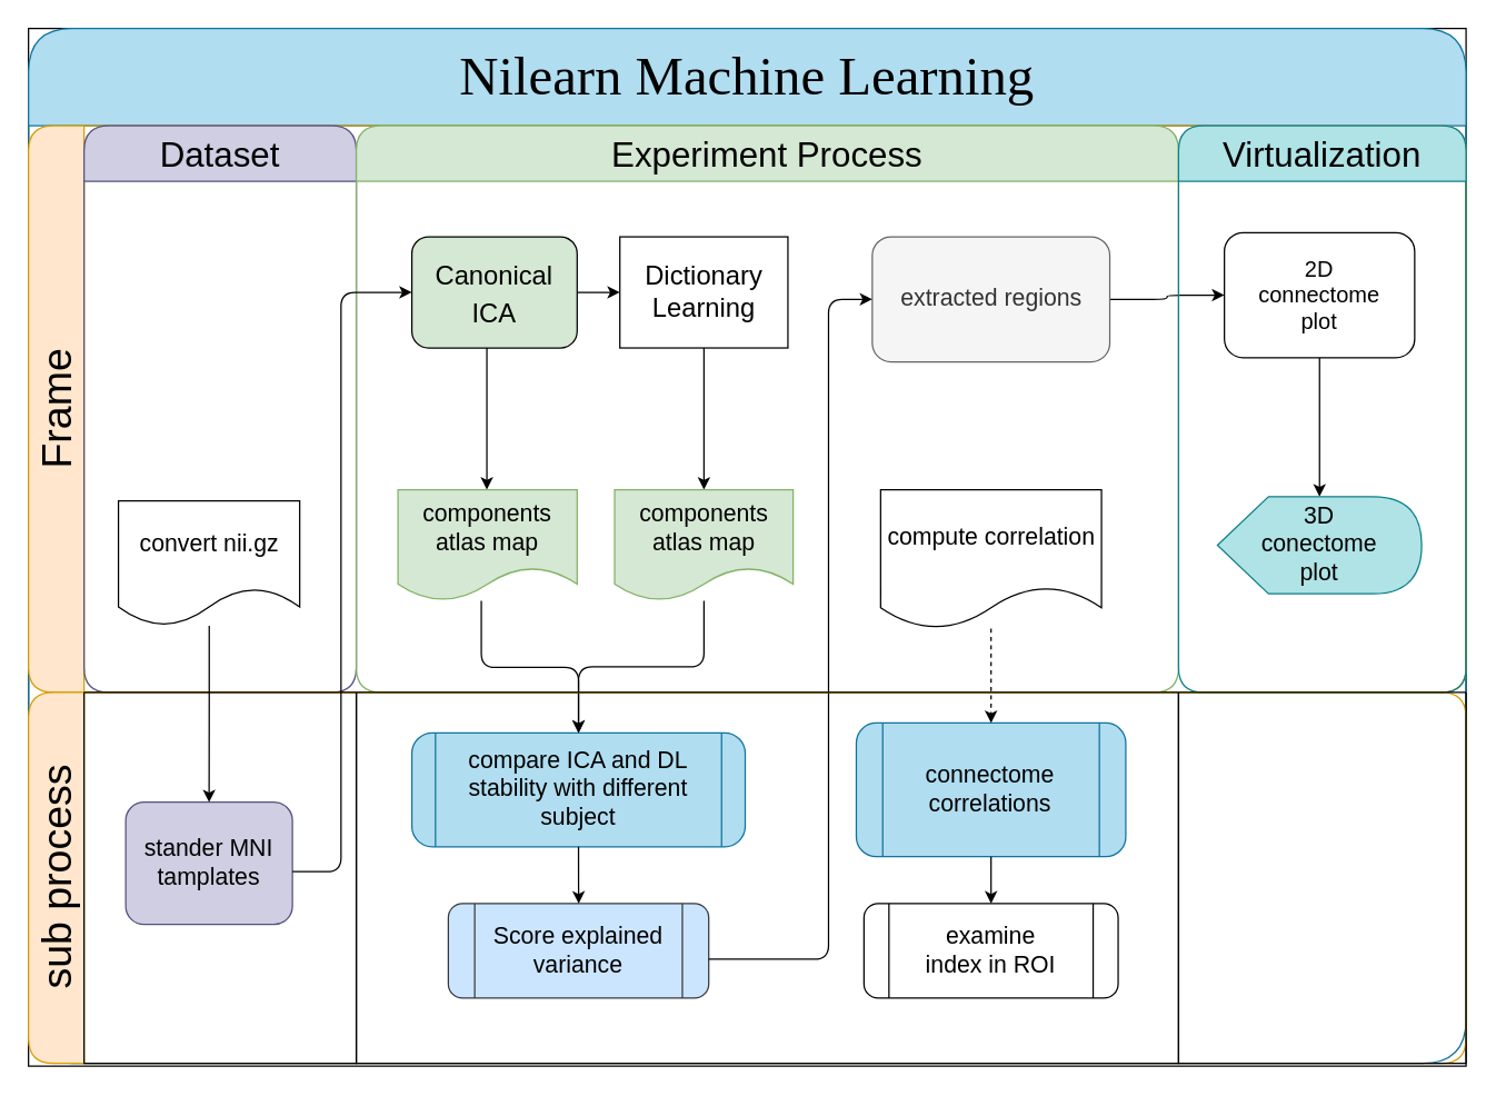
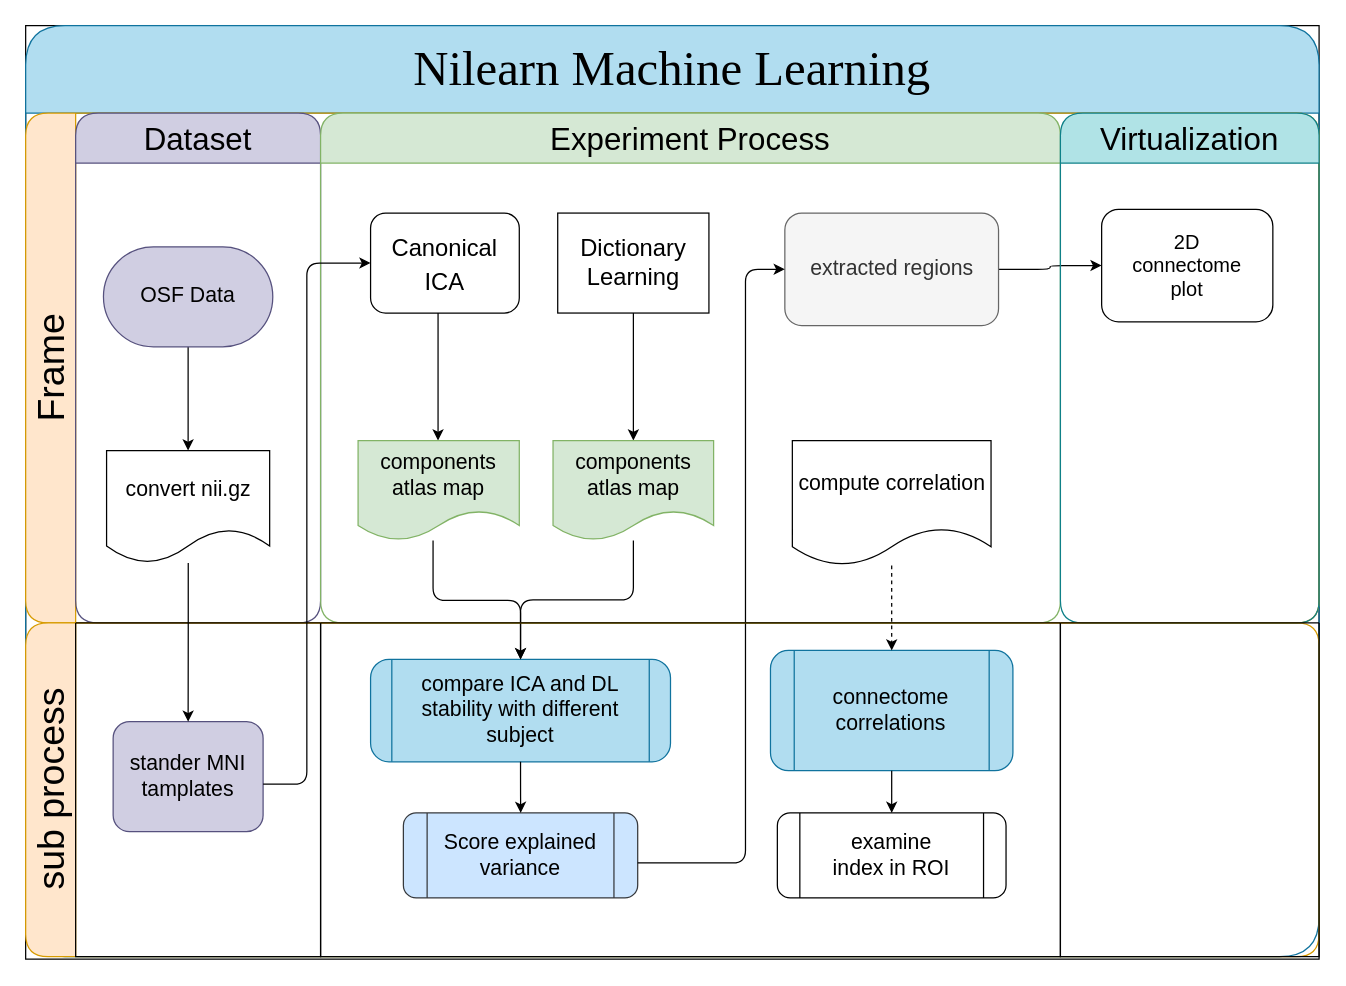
  <mxCell id="0" />
  <mxCell id="1" parent="0" />
  <mxCell id="2" value="" style="rounded=0;whiteSpace=wrap;html=1;" parent="1" vertex="1"><mxGeometry x="20" y="20" width="1035" height="747" as="geometry" /></mxCell>
  <mxCell id="3" value="&lt;font face=&quot;Verdana&quot; style=&quot;font-size: 39px; font-weight: normal;&quot;&gt;Nilearn Machine Learning &lt;/font&gt;" style="shape=table;childLayout=tableLayout;rowLines=0;columnLines=0;startSize=70;html=1;whiteSpace=wrap;collapsible=0;recursiveResize=0;expand=0;fontStyle=1;shadow=0;swimlaneLine=1;labelBackgroundColor=none;rounded=1;fillColor=#b1ddf0;strokeColor=#10739e;" parent="1" vertex="1"><mxGeometry x="20" y="20" width="1035" height="745" as="geometry" /></mxCell>
  <mxCell id="4" value="&lt;div&gt;&lt;font style=&quot;font-size: 30px;&quot;&gt;Frame&lt;/font&gt;&lt;/div&gt;" style="swimlane;horizontal=0;points=[[0,0.5],[1,0.5]];portConstraint=eastwest;startSize=40;html=1;whiteSpace=wrap;collapsible=0;recursiveResize=0;expand=0;shadow=0;swimlaneLine=1;labelBackgroundColor=none;rounded=1;fillColor=#ffe6cc;strokeColor=#d79b00;noLabel=0;fontStyle=0" parent="3" vertex="1"><mxGeometry y="70" width="1035" height="408" as="geometry" /></mxCell>
  <mxCell id="5" value="&lt;font style=&quot;font-size: 25px;&quot;&gt;Dataset&lt;/font&gt;" style="swimlane;connectable=0;startSize=40;html=1;whiteSpace=wrap;collapsible=0;recursiveResize=0;expand=0;shadow=0;swimlaneLine=1;labelBackgroundColor=none;rounded=1;fillColor=#d0cee2;strokeColor=#56517e;glass=0;gradientColor=none;fontStyle=0" parent="4" vertex="1"><mxGeometry x="40" width="196" height="408" as="geometry"><mxRectangle width="196" height="408" as="alternateBounds" /></mxGeometry></mxCell>
+ <mxCell id="6" value="" style="edgeStyle=orthogonalEdgeStyle;rounded=1;orthogonalLoop=1;jettySize=auto;html=1;shadow=0;swimlaneLine=1;labelBackgroundColor=none;fontColor=default;" parent="5" source="7" target="8" edge="1"><mxGeometry relative="1" as="geometry" /></mxCell>
+ <mxCell id="7" value="OSF Data" style="rounded=1;whiteSpace=wrap;html=1;arcSize=50;shadow=0;swimlaneLine=1;labelBackgroundColor=none;fillColor=#d0cee2;strokeColor=#56517e;fontSize=17;" parent="5" vertex="1"><mxGeometry x="22.25" y="107" width="135.5" height="80" as="geometry" /></mxCell>
  <mxCell id="8" value="&lt;br&gt;&lt;div&gt;convert nii.gz&lt;/div&gt;&lt;br&gt;" style="shape=document;whiteSpace=wrap;html=1;boundedLbl=1;shadow=0;swimlaneLine=1;labelBackgroundColor=none;rounded=1;fontSize=17;" parent="5" vertex="1"><mxGeometry x="24.75" y="270" width="130.5" height="90" as="geometry" /></mxCell>
  <mxCell id="9" value="&lt;span lang=&quot;en&quot; class=&quot;VIiyi&quot;&gt;&lt;span class=&quot;JLqJ4b ChMk0b&quot;&gt;&lt;span&gt;&lt;font style=&quot;font-size: 25px;&quot;&gt;Experiment Process&lt;/font&gt;&lt;br&gt;&lt;/span&gt;&lt;/span&gt;&lt;/span&gt;" style="swimlane;connectable=0;startSize=40;html=1;whiteSpace=wrap;collapsible=0;recursiveResize=0;expand=0;shadow=0;swimlaneLine=1;labelBackgroundColor=none;rounded=1;fillColor=#d5e8d4;strokeColor=#82b366;swimlaneFillColor=none;fontStyle=0" parent="4" vertex="1"><mxGeometry x="236" width="592" height="408" as="geometry"><mxRectangle width="592" height="408" as="alternateBounds" /></mxGeometry></mxCell>
- <mxCell id="10" value="" style="edgeStyle=orthogonalEdgeStyle;rounded=1;orthogonalLoop=1;jettySize=auto;html=1;shadow=0;swimlaneLine=1;labelBackgroundColor=none;fontColor=default;" parent="9" source="20" target="21" edge="1"><mxGeometry relative="1" as="geometry" /></mxCell>
  <mxCell id="11" value="" style="edgeStyle=orthogonalEdgeStyle;rounded=1;orthogonalLoop=1;jettySize=auto;html=1;shadow=0;swimlaneLine=1;labelBackgroundColor=none;fontColor=default;" parent="9" source="21" target="23" edge="1"><mxGeometry relative="1" as="geometry" /></mxCell>
  <mxCell id="12" value="" style="edgeStyle=orthogonalEdgeStyle;rounded=1;orthogonalLoop=1;jettySize=auto;html=1;shadow=0;swimlaneLine=1;labelBackgroundColor=none;fontColor=default;" parent="9" source="20" target="22" edge="1"><mxGeometry relative="1" as="geometry"><Array as="points"><mxPoint x="94" y="187" /><mxPoint x="94" y="187" /></Array></mxGeometry></mxCell>
  <mxCell id="13" value="" style="edgeStyle=orthogonalEdgeStyle;rounded=1;orthogonalLoop=1;jettySize=auto;html=1;shadow=0;swimlaneLine=1;labelBackgroundColor=none;fontColor=default;" parent="9" source="14" target="32" edge="1"><mxGeometry relative="1" as="geometry" /></mxCell>
  <mxCell id="14" value="extracted regions" style="whiteSpace=wrap;html=1;shadow=0;swimlaneLine=1;labelBackgroundColor=none;rounded=1;fillColor=#f5f5f5;fontColor=#333333;strokeColor=#666666;fontSize=17;" parent="9" vertex="1"><mxGeometry x="371.5" y="80" width="171" height="90" as="geometry" /></mxCell>
  <mxCell id="15" value="compute correlation" style="shape=document;whiteSpace=wrap;html=1;boundedLbl=1;shadow=0;swimlaneLine=1;labelBackgroundColor=none;rounded=1;fontSize=17;" parent="9" vertex="1"><mxGeometry x="377.5" y="262" width="159" height="100" as="geometry" /></mxCell>
  <mxCell id="16" value="&lt;div&gt;connectome&lt;/div&gt;&lt;div&gt;correlations&lt;/div&gt;" style="shape=process;whiteSpace=wrap;html=1;backgroundOutline=1;shadow=0;swimlaneLine=1;labelBackgroundColor=none;rounded=1;fillColor=#b1ddf0;strokeColor=#10739e;fontSize=17;" parent="9" vertex="1"><mxGeometry x="360" y="430" width="194" height="96.25" as="geometry" /></mxCell>
  <mxCell id="17" value="" style="edgeStyle=orthogonalEdgeStyle;rounded=1;orthogonalLoop=1;jettySize=auto;html=1;shadow=0;swimlaneLine=1;labelBackgroundColor=none;fontColor=default;dashed=1;" parent="9" source="15" target="16" edge="1"><mxGeometry relative="1" as="geometry" /></mxCell>
  <mxCell id="18" value="&lt;div&gt;examine&lt;/div&gt;&lt;div&gt;index in ROI&lt;br&gt;&lt;/div&gt;" style="shape=process;whiteSpace=wrap;html=1;backgroundOutline=1;shadow=0;swimlaneLine=1;labelBackgroundColor=none;rounded=1;fontSize=17;" parent="9" vertex="1"><mxGeometry x="365.5" y="560" width="183" height="68" as="geometry" /></mxCell>
  <mxCell id="19" value="" style="edgeStyle=orthogonalEdgeStyle;rounded=1;orthogonalLoop=1;jettySize=auto;html=1;shadow=0;swimlaneLine=1;labelBackgroundColor=none;fontColor=default;" parent="9" source="16" target="18" edge="1"><mxGeometry relative="1" as="geometry" /></mxCell>
- <mxCell id="20" value="&lt;h2&gt;&lt;font style=&quot;font-size: 19px;&quot;&gt;&lt;a style=&quot;&quot; name=&quot;_Toc71123098&quot;&gt;&lt;span lang=&quot;EN-US&quot; style=&quot;font-weight: normal;&quot;&gt;Canonical ICA&lt;/span&gt;&lt;/a&gt;&lt;/font&gt;&lt;/h2&gt;" style="rounded=1;whiteSpace=wrap;html=1;shadow=0;swimlaneLine=1;labelBackgroundColor=none;fontSize=15;fontStyle=0;fontFamily=Helvetica;verticalAlign=middle;horizontal=1;fillColor=#d5e8d4;" parent="9" vertex="1"><mxGeometry x="40" y="80" width="119" height="80" as="geometry" /></mxCell>
+ <mxCell id="20" value="&lt;h2&gt;&lt;font style=&quot;font-size: 19px;&quot;&gt;&lt;a style=&quot;&quot; name=&quot;_Toc71123098&quot;&gt;&lt;span lang=&quot;EN-US&quot; style=&quot;font-weight: normal;&quot;&gt;Canonical ICA&lt;/span&gt;&lt;/a&gt;&lt;/font&gt;&lt;/h2&gt;" style="rounded=1;whiteSpace=wrap;html=1;shadow=0;swimlaneLine=1;labelBackgroundColor=none;fontSize=15;fontStyle=0;fontFamily=Helvetica;verticalAlign=middle;horizontal=1;" parent="9" vertex="1"><mxGeometry x="40" y="80" width="119" height="80" as="geometry" /></mxCell>
  <mxCell id="21" value="&lt;font style=&quot;font-size: 19px;&quot;&gt;Dictionary Learning&lt;/font&gt;" style="whiteSpace=wrap;html=1;shadow=0;swimlaneLine=1;labelBackgroundColor=none;fontSize=17;rounded=0;" parent="9" vertex="1"><mxGeometry x="189.75" y="80" width="121" height="80" as="geometry" /></mxCell>
  <mxCell id="22" value="components atlas map" style="shape=document;whiteSpace=wrap;html=1;boundedLbl=1;shadow=0;swimlaneLine=1;labelBackgroundColor=none;rounded=1;fillColor=#d5e8d4;strokeColor=#82b366;fontSize=17;" parent="9" vertex="1"><mxGeometry x="30" y="262" width="129" height="80" as="geometry" /></mxCell>
  <mxCell id="23" value="&lt;div&gt;components&lt;/div&gt;&lt;div&gt;atlas map&lt;br&gt;&lt;/div&gt;" style="shape=document;whiteSpace=wrap;html=1;boundedLbl=1;shadow=0;swimlaneLine=1;labelBackgroundColor=none;rounded=1;fillColor=#d5e8d4;strokeColor=#82b366;fontSize=17;" parent="9" vertex="1"><mxGeometry x="186" y="262" width="128.5" height="80" as="geometry" /></mxCell>
  <mxCell id="24" value="&lt;div&gt;compare ICA and DL&lt;/div&gt;&lt;div&gt;stability with different subject&lt;br&gt;&lt;/div&gt;" style="shape=process;whiteSpace=wrap;html=1;backgroundOutline=1;shadow=0;swimlaneLine=1;labelBackgroundColor=none;rounded=1;size=0.071;arcSize=18;fillColor=#b1ddf0;strokeColor=#10739e;fontSize=17;" parent="9" vertex="1"><mxGeometry x="40" y="437.15" width="240" height="81.94" as="geometry" /></mxCell>
  <mxCell id="25" value="" style="edgeStyle=orthogonalEdgeStyle;rounded=1;orthogonalLoop=1;jettySize=auto;html=1;shadow=0;swimlaneLine=1;labelBackgroundColor=none;fontColor=default;" parent="9" source="22" target="24" edge="1"><mxGeometry relative="1" as="geometry"><Array as="points"><mxPoint x="90" y="390" /><mxPoint x="160" y="390" /></Array></mxGeometry></mxCell>
  <mxCell id="26" value="Score explained variance" style="shape=process;whiteSpace=wrap;html=1;backgroundOutline=1;shadow=0;swimlaneLine=1;labelBackgroundColor=none;rounded=1;fillColor=#cce5ff;fillStyle=auto;strokeColor=#36393d;fontSize=17;" parent="9" vertex="1"><mxGeometry x="66.25" y="560" width="187.5" height="68" as="geometry" /></mxCell>
  <mxCell id="27" value="" style="edgeStyle=orthogonalEdgeStyle;rounded=1;orthogonalLoop=1;jettySize=auto;html=1;shadow=0;swimlaneLine=1;labelBackgroundColor=none;fontColor=default;" parent="9" source="23" target="24" edge="1"><mxGeometry relative="1" as="geometry" /></mxCell>
  <mxCell id="28" value="" style="edgeStyle=orthogonalEdgeStyle;rounded=1;orthogonalLoop=1;jettySize=auto;html=1;shadow=0;swimlaneLine=1;labelBackgroundColor=none;fontColor=default;" parent="9" source="26" target="14" edge="1"><mxGeometry relative="1" as="geometry"><Array as="points"><mxPoint x="340" y="600" /><mxPoint x="340" y="125" /></Array></mxGeometry></mxCell>
  <mxCell id="29" value="" style="edgeStyle=orthogonalEdgeStyle;rounded=1;orthogonalLoop=1;jettySize=auto;html=1;shadow=0;swimlaneLine=1;labelBackgroundColor=none;fontColor=default;" parent="9" source="24" target="26" edge="1"><mxGeometry relative="1" as="geometry" /></mxCell>
  <mxCell id="30" value="&lt;font style=&quot;font-size: 25px;&quot;&gt;Virtualization&lt;/font&gt;" style="swimlane;connectable=0;startSize=40;html=1;whiteSpace=wrap;collapsible=0;recursiveResize=0;expand=0;shadow=0;swimlaneLine=1;labelBackgroundColor=none;rounded=1;fillColor=#b0e3e6;strokeColor=#0e8088;fontStyle=0" parent="4" vertex="1"><mxGeometry x="828" width="207" height="408" as="geometry"><mxRectangle width="207" height="408" as="alternateBounds" /></mxGeometry></mxCell>
- <mxCell id="31" value="" style="edgeStyle=orthogonalEdgeStyle;rounded=1;orthogonalLoop=1;jettySize=auto;html=1;shadow=0;swimlaneLine=1;labelBackgroundColor=none;fontColor=default;" parent="30" source="32" target="33" edge="1"><mxGeometry relative="1" as="geometry" /></mxCell>
  <mxCell id="32" value="&lt;div&gt;2D&lt;/div&gt;&lt;div&gt;connectome&lt;/div&gt;&lt;div&gt;plot&lt;br&gt;&lt;/div&gt;" style="whiteSpace=wrap;html=1;shadow=0;swimlaneLine=1;labelBackgroundColor=none;rounded=1;fontSize=16;" parent="30" vertex="1"><mxGeometry x="33" y="77" width="137" height="90" as="geometry" /></mxCell>
- <mxCell id="33" value="&lt;div&gt;&lt;font style=&quot;font-size: 17px;&quot;&gt;3D&lt;/font&gt;&lt;/div&gt;&lt;div&gt;&lt;font style=&quot;font-size: 17px;&quot;&gt;conectome&lt;/font&gt;&lt;/div&gt;&lt;div&gt;&lt;font style=&quot;font-size: 17px;&quot;&gt;plot&lt;/font&gt;&lt;br&gt;&lt;/div&gt;" style="shape=display;whiteSpace=wrap;html=1;shadow=0;swimlaneLine=1;labelBackgroundColor=none;rounded=1;fillColor=#b0e3e6;strokeColor=#0e8088;fontSize=16;" parent="30" vertex="1"><mxGeometry x="28" y="267" width="147" height="70" as="geometry" /></mxCell>
  <mxCell id="34" value="&lt;div&gt;&lt;font style=&quot;font-size: 30px; font-weight: normal;&quot;&gt;sub process&lt;/font&gt;&lt;br&gt;&lt;/div&gt;" style="swimlane;horizontal=0;points=[[0,0.5],[1,0.5]];portConstraint=eastwest;startSize=40;html=1;whiteSpace=wrap;collapsible=0;recursiveResize=0;expand=0;shadow=0;swimlaneLine=1;labelBackgroundColor=none;rounded=1;fillColor=#ffe6cc;strokeColor=#d79b00;" parent="3" vertex="1"><mxGeometry y="478" width="1035" height="267" as="geometry" /></mxCell>
  <mxCell id="35" value="" style="swimlane;connectable=0;startSize=0;html=1;whiteSpace=wrap;collapsible=0;recursiveResize=0;expand=0;shadow=0;swimlaneLine=1;labelBackgroundColor=none;rounded=1;" parent="34" vertex="1"><mxGeometry x="40" width="196" height="267" as="geometry"><mxRectangle width="196" height="267" as="alternateBounds" /></mxGeometry></mxCell>
  <mxCell id="36" value="stander MNI tamplates" style="rounded=1;whiteSpace=wrap;html=1;shadow=0;swimlaneLine=1;labelBackgroundColor=none;fillColor=#d0cee2;strokeColor=#56517e;fontSize=17;" parent="35" vertex="1"><mxGeometry x="30" y="79" width="120" height="88" as="geometry" /></mxCell>
  <mxCell id="37" value="" style="swimlane;connectable=0;startSize=0;html=1;whiteSpace=wrap;collapsible=0;recursiveResize=0;expand=0;shadow=0;swimlaneLine=1;labelBackgroundColor=none;rounded=1;" parent="34" vertex="1"><mxGeometry x="236" width="592" height="267" as="geometry"><mxRectangle width="592" height="267" as="alternateBounds" /></mxGeometry></mxCell>
  <mxCell id="38" value="" style="swimlane;connectable=0;startSize=0;html=1;whiteSpace=wrap;collapsible=0;recursiveResize=0;expand=0;shadow=0;swimlaneLine=1;labelBackgroundColor=none;rounded=1;" parent="34" vertex="1"><mxGeometry x="828" width="207" height="267" as="geometry"><mxRectangle width="207" height="267" as="alternateBounds" /></mxGeometry></mxCell>
  <mxCell id="39" value="" style="edgeStyle=orthogonalEdgeStyle;rounded=1;orthogonalLoop=1;jettySize=auto;html=1;shadow=0;swimlaneLine=1;labelBackgroundColor=none;fontColor=default;" parent="3" source="36" target="20" edge="1"><mxGeometry relative="1" as="geometry"><Array as="points"><mxPoint x="225" y="607" /><mxPoint x="225" y="190" /></Array></mxGeometry></mxCell>
  <mxCell id="40" value="" style="edgeStyle=orthogonalEdgeStyle;rounded=1;orthogonalLoop=1;jettySize=auto;html=1;shadow=0;swimlaneLine=1;labelBackgroundColor=none;fontColor=default;" parent="3" source="8" target="36" edge="1"><mxGeometry relative="1" as="geometry" /></mxCell>
